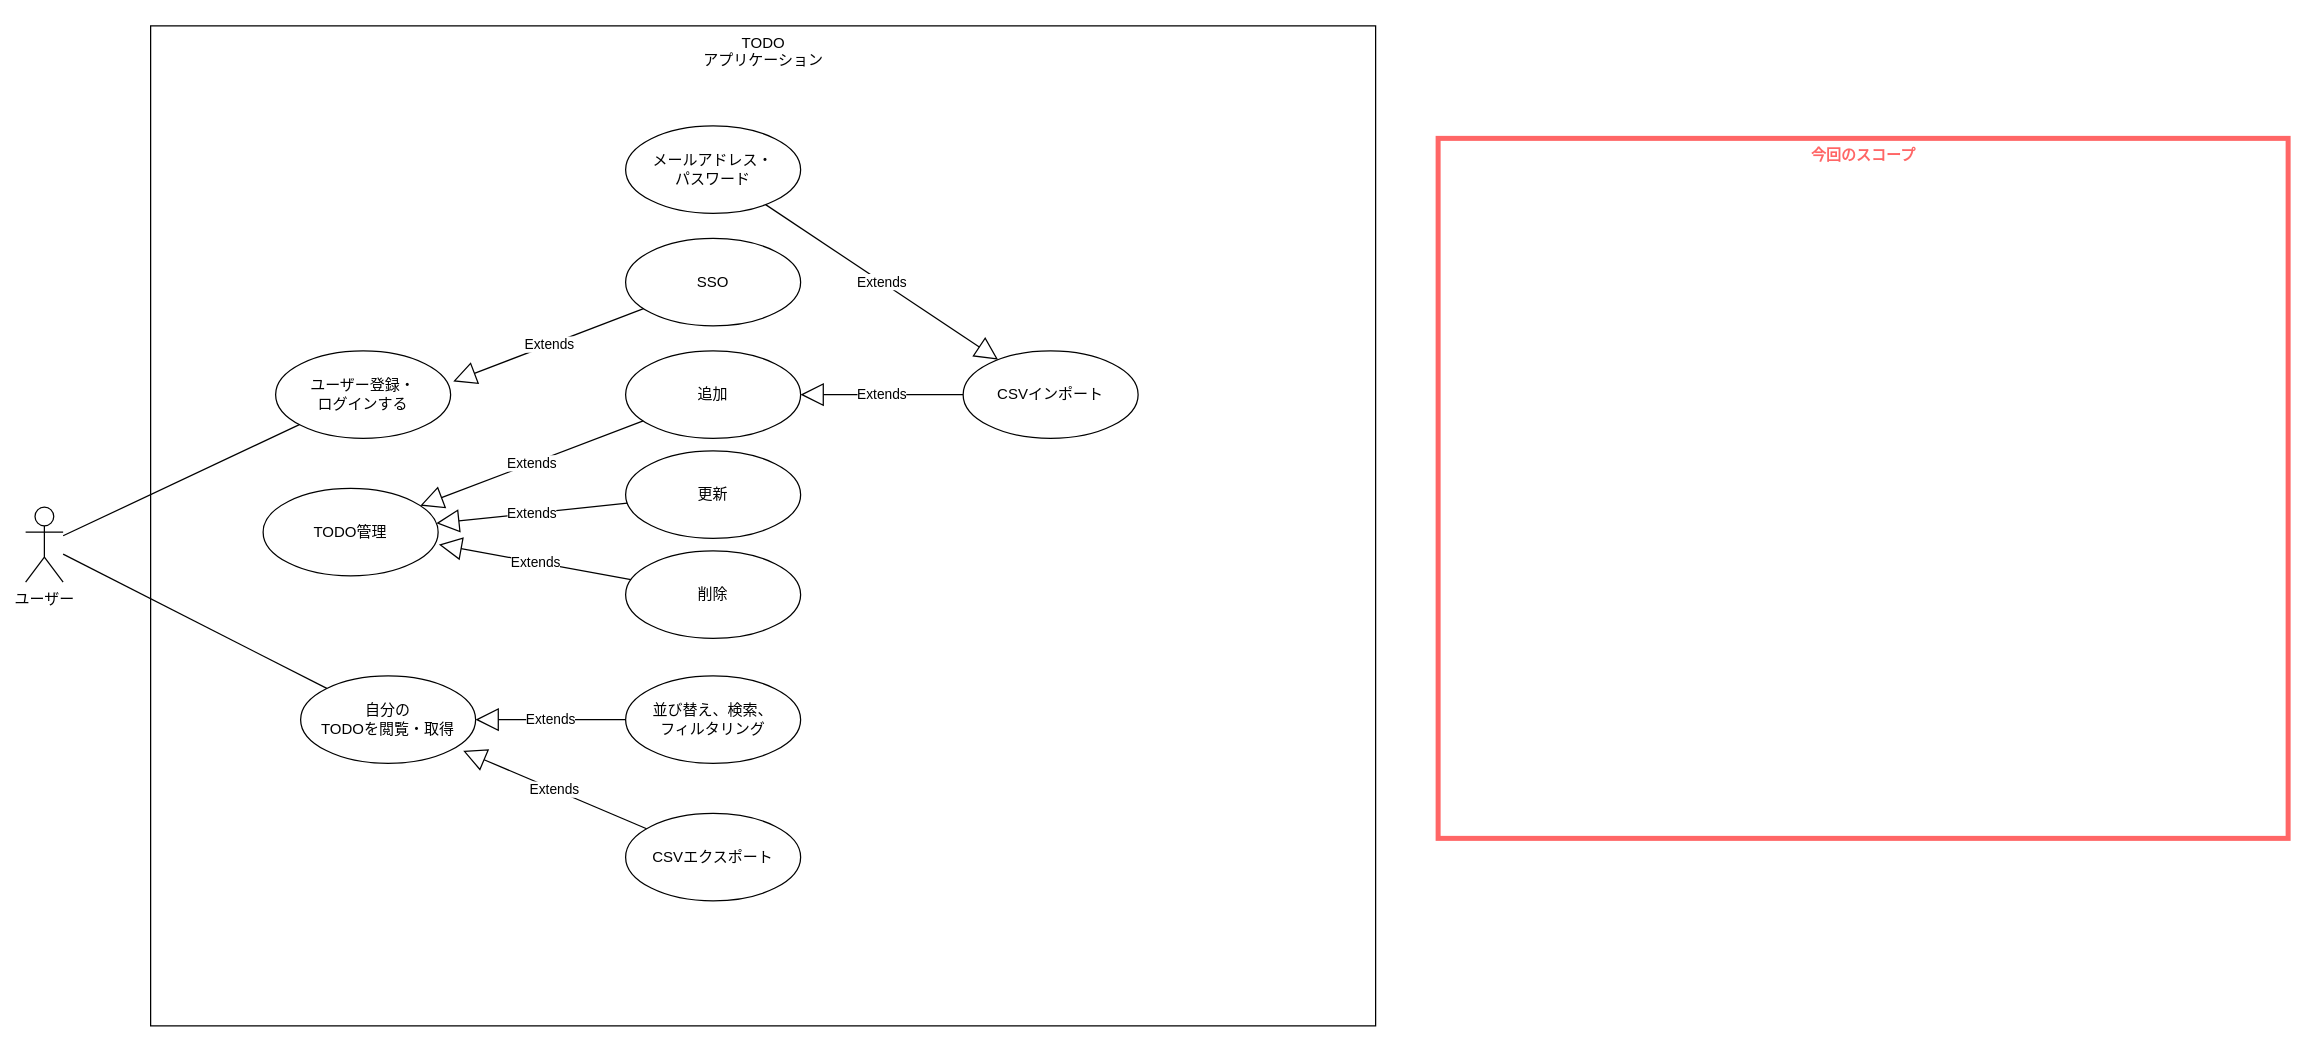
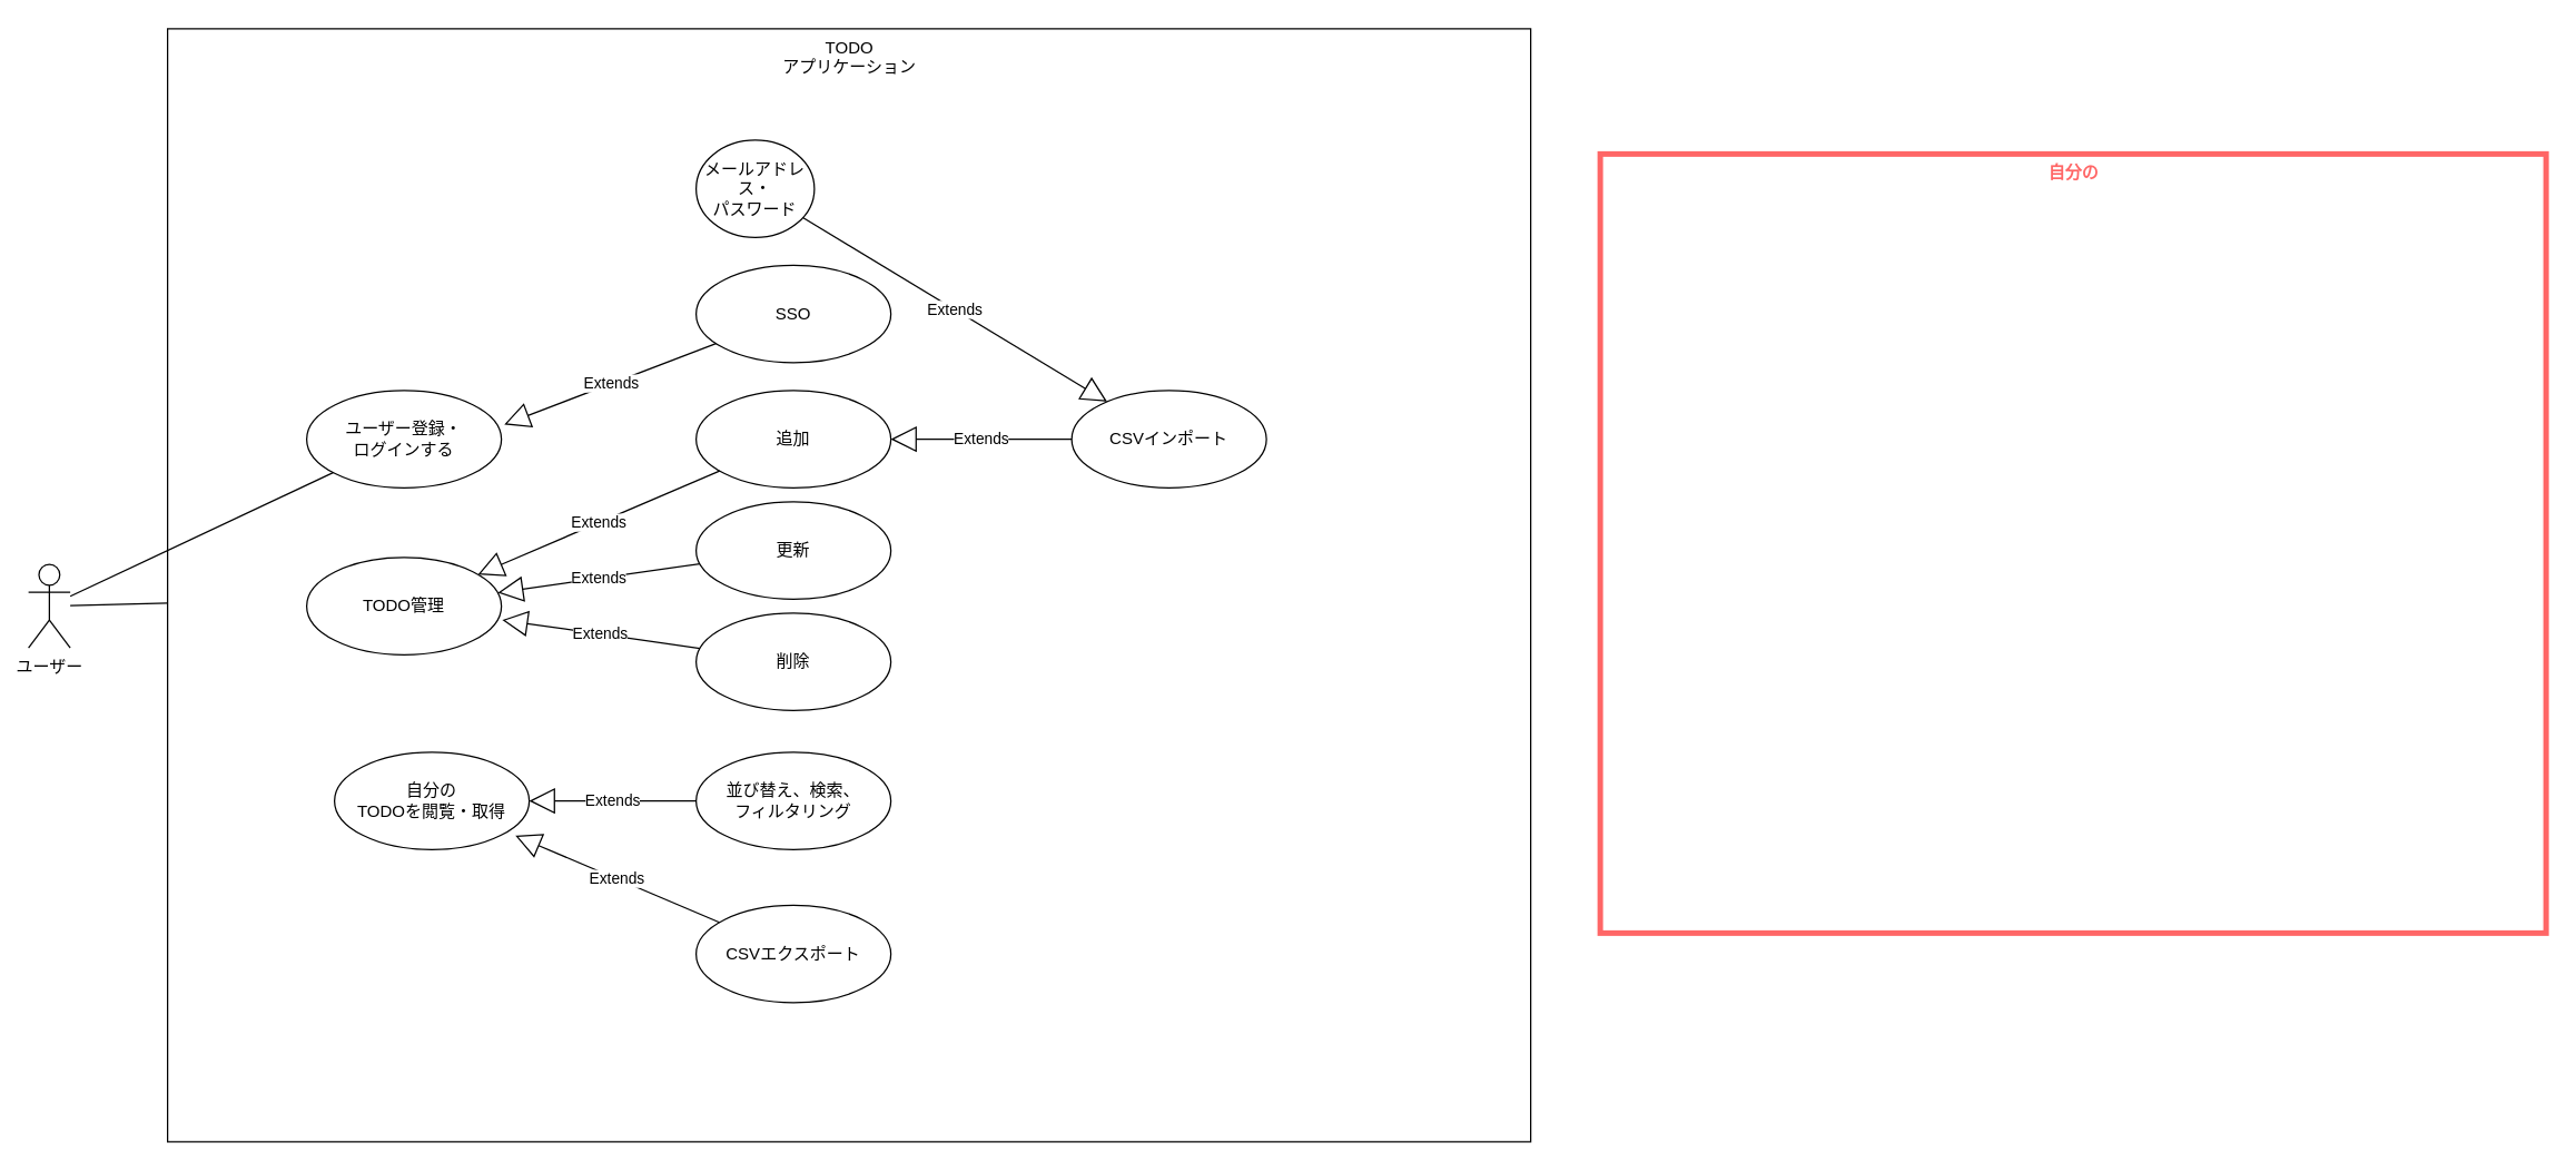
  <mxCell id="0" />
  <mxCell id="1" parent="0" />
  <mxCell id="2" value="TODO&lt;br&gt;アプリケーション" style="html=1;fillColor=none;verticalAlign=top;" parent="1" vertex="1"><mxGeometry x="120" y="20" width="980" height="800" as="geometry" /></mxCell>
  <mxCell id="3" value="ユーザー" style="shape=umlActor;verticalLabelPosition=bottom;verticalAlign=top;html=1;fillColor=default;" parent="1" vertex="1"><mxGeometry x="20" y="405" width="30" height="60" as="geometry" /></mxCell>
- <mxCell id="4" value="TODO管理" style="ellipse;whiteSpace=wrap;html=1;fillColor=default;" parent="1" vertex="1"><mxGeometry x="210" y="390" width="140" height="70" as="geometry" /></mxCell>
+ <mxCell id="4" value="TODO管理" style="ellipse;whiteSpace=wrap;html=1;fillColor=default;" parent="1" vertex="1"><mxGeometry x="220" y="400" width="140" height="70" as="geometry" /></mxCell>
  <mxCell id="5" value="自分の&lt;br&gt;TODOを閲覧・取得" style="ellipse;whiteSpace=wrap;html=1;fillColor=default;" parent="1" vertex="1"><mxGeometry x="240" y="540" width="140" height="70" as="geometry" /></mxCell>
  <mxCell id="6" value="ユーザー登録・&lt;br&gt;ログインする" style="ellipse;whiteSpace=wrap;html=1;fillColor=default;" parent="1" vertex="1"><mxGeometry x="220" y="280" width="140" height="70" as="geometry" /></mxCell>
  <mxCell id="7" value="更新" style="ellipse;whiteSpace=wrap;html=1;fillColor=default;" parent="1" vertex="1"><mxGeometry x="500" y="360" width="140" height="70" as="geometry" /></mxCell>
  <mxCell id="8" value="並び替え、検索、&lt;br&gt;フィルタリング" style="ellipse;whiteSpace=wrap;html=1;fillColor=default;" parent="1" vertex="1"><mxGeometry x="500" y="540" width="140" height="70" as="geometry" /></mxCell>
  <mxCell id="9" value="Extends" style="endArrow=block;endSize=16;endFill=0;html=1;" parent="1" source="7" target="4" edge="1"><mxGeometry width="160" relative="1" as="geometry"><mxPoint x="270" y="380" as="sourcePoint" /><mxPoint x="430" y="380" as="targetPoint" /></mxGeometry></mxCell>
  <mxCell id="10" value="Extends" style="endArrow=block;endSize=16;endFill=0;html=1;entryX=1;entryY=0.5;entryDx=0;entryDy=0;" parent="1" source="8" target="5" edge="1"><mxGeometry width="160" relative="1" as="geometry"><mxPoint x="500.048" y="408.705" as="sourcePoint" /><mxPoint x="389.944" y="406.399" as="targetPoint" /></mxGeometry></mxCell>
  <mxCell id="11" value="" style="endArrow=none;html=1;" parent="1" source="3" target="6" edge="1"><mxGeometry relative="1" as="geometry"><mxPoint x="270" y="430" as="sourcePoint" /><mxPoint x="430" y="430" as="targetPoint" /></mxGeometry></mxCell>
- <mxCell id="12" value="" style="endArrow=none;html=1;" parent="1" source="3" target="5" edge="1"><mxGeometry relative="1" as="geometry"><mxPoint x="80" y="400.294" as="sourcePoint" /><mxPoint x="250.054" y="403.629" as="targetPoint" /></mxGeometry></mxCell>
- <mxCell id="13" value="今回のスコープ" style="html=1;fillColor=none;verticalAlign=top;strokeColor=#FF6666;strokeWidth=4;fontColor=#FF6666;fontStyle=1" parent="1" vertex="1"><mxGeometry x="1150" y="110" width="680" height="560" as="geometry" /></mxCell>
+ <mxCell id="12" value="" style="endArrow=none;html=1;" parent="1" source="3" target="2" edge="1"><mxGeometry relative="1" as="geometry"><mxPoint x="80" y="400.294" as="sourcePoint" /><mxPoint x="250.054" y="403.629" as="targetPoint" /></mxGeometry></mxCell>
+ <mxCell id="13" value="自分の" style="html=1;fillColor=none;verticalAlign=top;strokeColor=#FF6666;strokeWidth=4;fontColor=#FF6666;fontStyle=1" parent="1" vertex="1"><mxGeometry x="1150" y="110" width="680" height="560" as="geometry" /></mxCell>
  <mxCell id="14" value="削除" style="ellipse;whiteSpace=wrap;html=1;fillColor=default;" vertex="1" parent="1"><mxGeometry x="500" y="440" width="140" height="70" as="geometry" /></mxCell>
  <mxCell id="15" value="Extends" style="endArrow=block;endSize=16;endFill=0;html=1;entryX=1.004;entryY=0.642;entryDx=0;entryDy=0;entryPerimeter=0;" edge="1" parent="1" source="14" target="4"><mxGeometry width="160" relative="1" as="geometry"><mxPoint x="280" y="390" as="sourcePoint" /><mxPoint x="370" y="445" as="targetPoint" /></mxGeometry></mxCell>
  <mxCell id="16" value="追加" style="ellipse;whiteSpace=wrap;html=1;fillColor=default;" vertex="1" parent="1"><mxGeometry x="500" y="280" width="140" height="70" as="geometry" /></mxCell>
  <mxCell id="17" value="Extends" style="endArrow=block;endSize=16;endFill=0;html=1;" edge="1" parent="1" source="16" target="4"><mxGeometry width="160" relative="1" as="geometry"><mxPoint x="270" y="320" as="sourcePoint" /><mxPoint x="360" y="375" as="targetPoint" /></mxGeometry></mxCell>
  <mxCell id="18" value="CSVインポート" style="ellipse;whiteSpace=wrap;html=1;fillColor=default;" vertex="1" parent="1"><mxGeometry x="770" y="280" width="140" height="70" as="geometry" /></mxCell>
  <mxCell id="19" value="Extends" style="endArrow=block;endSize=16;endFill=0;html=1;" edge="1" parent="1" source="18"><mxGeometry width="160" relative="1" as="geometry"><mxPoint x="550" y="260" as="sourcePoint" /><mxPoint x="640" y="315" as="targetPoint" /></mxGeometry></mxCell>
- <mxCell id="20" value="メールアドレス・&lt;br&gt;パスワード" style="ellipse;whiteSpace=wrap;html=1;fillColor=default;" vertex="1" parent="1"><mxGeometry x="500" y="100" width="140" height="70" as="geometry" /></mxCell>
+ <mxCell id="20" value="メールアドレス・&lt;br&gt;パスワード" style="ellipse;whiteSpace=wrap;html=1;fillColor=default;" vertex="1" parent="1"><mxGeometry x="500" y="100" width="85" height="70" as="geometry" /></mxCell>
  <mxCell id="21" value="Extends" style="endArrow=block;endSize=16;endFill=0;html=1;" edge="1" parent="1" source="20" target="18"><mxGeometry width="160" relative="1" as="geometry"><mxPoint x="200" as="sourcePoint" y="120" /><mxPoint x="270" y="230" as="targetPoint" /></mxGeometry></mxCell>
  <mxCell id="22" value="SSO" style="ellipse;whiteSpace=wrap;html=1;fillColor=default;" vertex="1" parent="1"><mxGeometry x="500" y="190" width="140" height="70" as="geometry" /></mxCell>
  <mxCell id="23" value="Extends" style="endArrow=block;endSize=16;endFill=0;html=1;entryX=1.015;entryY=0.349;entryDx=0;entryDy=0;entryPerimeter=0;" edge="1" parent="1" source="22" target="6"><mxGeometry width="160" relative="1" as="geometry"><mxPoint x="264" y="150" as="sourcePoint" /><mxPoint x="354" y="310" as="targetPoint" /></mxGeometry></mxCell>
  <mxCell id="24" value="CSVエクスポート" style="ellipse;whiteSpace=wrap;html=1;fillColor=default;" vertex="1" parent="1"><mxGeometry x="500" y="650" width="140" height="70" as="geometry" /></mxCell>
  <mxCell id="25" value="Extends" style="endArrow=block;endSize=16;endFill=0;html=1;entryX=0.929;entryY=0.857;entryDx=0;entryDy=0;entryPerimeter=0;" edge="1" parent="1" source="24" target="5"><mxGeometry width="160" relative="1" as="geometry"><mxPoint x="500.048" y="518.705" as="sourcePoint" /><mxPoint x="360" y="685" as="targetPoint" /></mxGeometry></mxCell>
